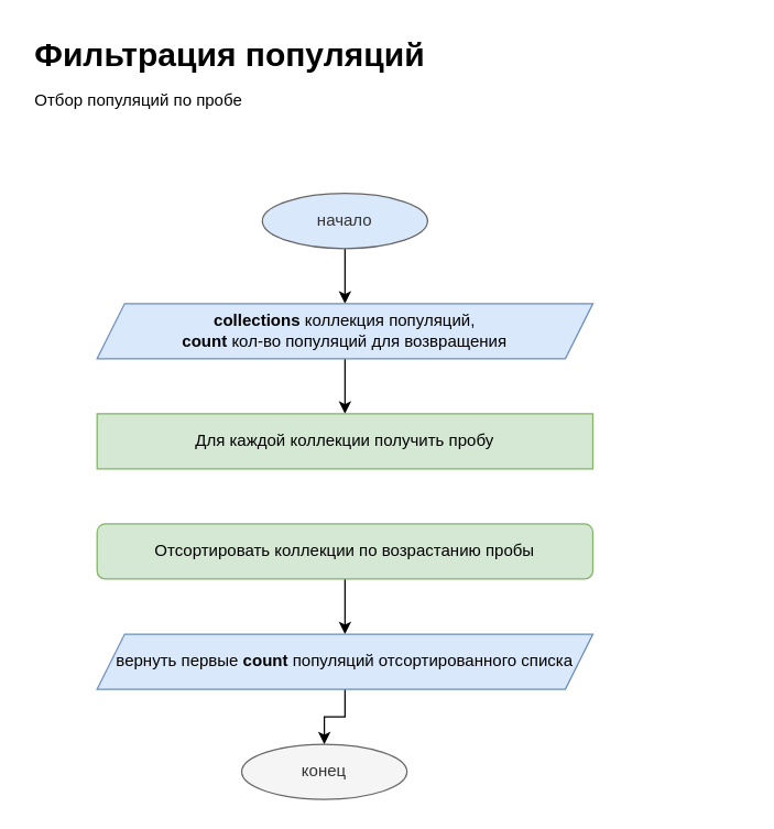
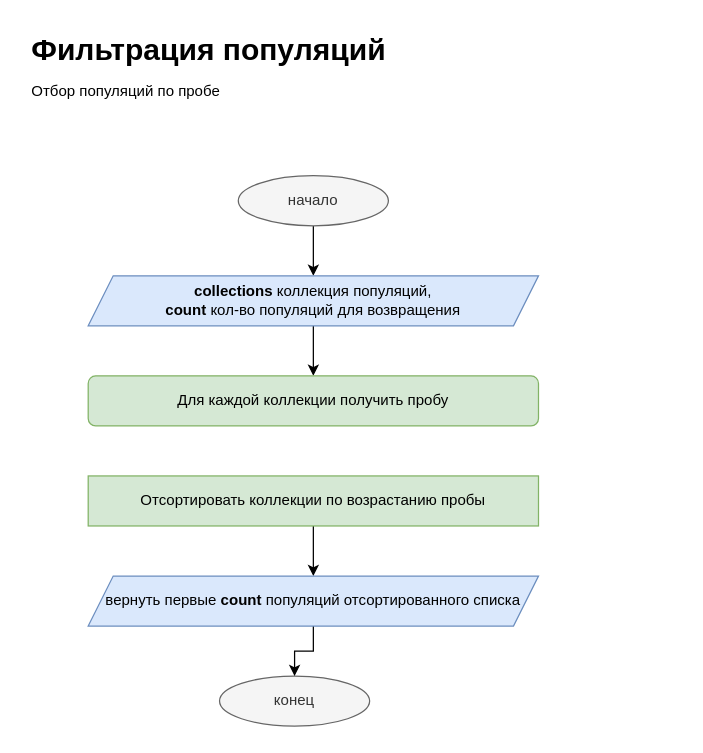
  <mxCell id="0" />
  <mxCell id="1" parent="0" />
  <mxCell id="2" value="" style="edgeStyle=orthogonalEdgeStyle;rounded=0;orthogonalLoop=1;jettySize=auto;html=1;" parent="1" source="3" target="6" edge="1"><mxGeometry relative="1" as="geometry" /></mxCell>
- <mxCell id="3" value="начало" style="ellipse;whiteSpace=wrap;html=1;fillColor=#dae8fc;fontColor=#333333;strokeColor=#666666;" parent="1" vertex="1"><mxGeometry x="190" y="140" width="120" height="40" as="geometry" /></mxCell>
+ <mxCell id="3" value="начало" style="ellipse;whiteSpace=wrap;html=1;fillColor=#f5f5f5;fontColor=#333333;strokeColor=#666666;" parent="1" vertex="1"><mxGeometry x="190" y="140" width="120" height="40" as="geometry" /></mxCell>
  <mxCell id="4" value="&lt;h1&gt;&lt;span style=&quot;background-color: initial;&quot;&gt;Фильтрация популяций&lt;br&gt;&lt;/span&gt;&lt;span style=&quot;background-color: initial; font-size: 12px; font-weight: normal;&quot;&gt;Отбор популяций по пробе&lt;/span&gt;&lt;br&gt;&lt;/h1&gt;" style="text;html=1;strokeColor=none;fillColor=none;spacing=5;spacingTop=-20;whiteSpace=wrap;overflow=hidden;rounded=0;" parent="1" vertex="1"><mxGeometry x="20" y="20" width="520" height="80" as="geometry" /></mxCell>
  <mxCell id="5" value="" style="edgeStyle=orthogonalEdgeStyle;rounded=0;orthogonalLoop=1;jettySize=auto;html=1;" parent="1" source="6" target="7" edge="1"><mxGeometry relative="1" as="geometry" /></mxCell>
  <mxCell id="6" value="&lt;b&gt;collections&lt;/b&gt; коллекция популяций,&lt;br&gt;&lt;b&gt;count&lt;/b&gt; кол-во популяций для возвращения" style="shape=parallelogram;perimeter=parallelogramPerimeter;whiteSpace=wrap;html=1;fixedSize=1;fillColor=#dae8fc;strokeColor=#6c8ebf;" parent="1" vertex="1"><mxGeometry x="70" y="220" width="360" height="40" as="geometry" /></mxCell>
- <mxCell id="7" value="Для каждой коллекции получить пробу" style="whiteSpace=wrap;html=1;fillColor=#d5e8d4;strokeColor=#82b366;" parent="1" vertex="1"><mxGeometry x="70" y="300" width="360" height="40" as="geometry" /></mxCell>
+ <mxCell id="7" value="Для каждой коллекции получить пробу" style="whiteSpace=wrap;html=1;fillColor=#d5e8d4;strokeColor=#82b366;rounded=1;" parent="1" vertex="1"><mxGeometry x="70" y="300" width="360" height="40" as="geometry" /></mxCell>
  <mxCell id="8" value="" style="edgeStyle=orthogonalEdgeStyle;rounded=0;orthogonalLoop=1;jettySize=auto;html=1;" edge="1" parent="1" source="9" target="12"><mxGeometry relative="1" as="geometry" /></mxCell>
- <mxCell id="9" value="Отсортировать коллекции по возрастанию пробы" style="whiteSpace=wrap;html=1;fillColor=#d5e8d4;strokeColor=#82b366;rounded=1;" parent="1" vertex="1"><mxGeometry x="70" y="380" width="360" height="40" as="geometry" /></mxCell>
+ <mxCell id="9" value="Отсортировать коллекции по возрастанию пробы" style="whiteSpace=wrap;html=1;fillColor=#d5e8d4;strokeColor=#82b366;" parent="1" vertex="1"><mxGeometry x="70" y="380" width="360" height="40" as="geometry" /></mxCell>
  <mxCell id="10" value="конец" style="ellipse;whiteSpace=wrap;html=1;fillColor=#f5f5f5;fontColor=#333333;strokeColor=#666666;" parent="1" vertex="1"><mxGeometry x="175" y="540" width="120" height="40" as="geometry" /></mxCell>
  <mxCell id="11" value="" style="edgeStyle=orthogonalEdgeStyle;rounded=0;orthogonalLoop=1;jettySize=auto;html=1;" parent="1" source="12" target="10" edge="1"><mxGeometry relative="1" as="geometry" /></mxCell>
  <mxCell id="12" value="вернуть первые &lt;b&gt;count&lt;/b&gt; популяций отсортированного списка" style="shape=parallelogram;perimeter=parallelogramPerimeter;whiteSpace=wrap;html=1;fixedSize=1;fillColor=#dae8fc;strokeColor=#6c8ebf;" parent="1" vertex="1"><mxGeometry x="70" y="460" width="360" height="40" as="geometry" /></mxCell>
